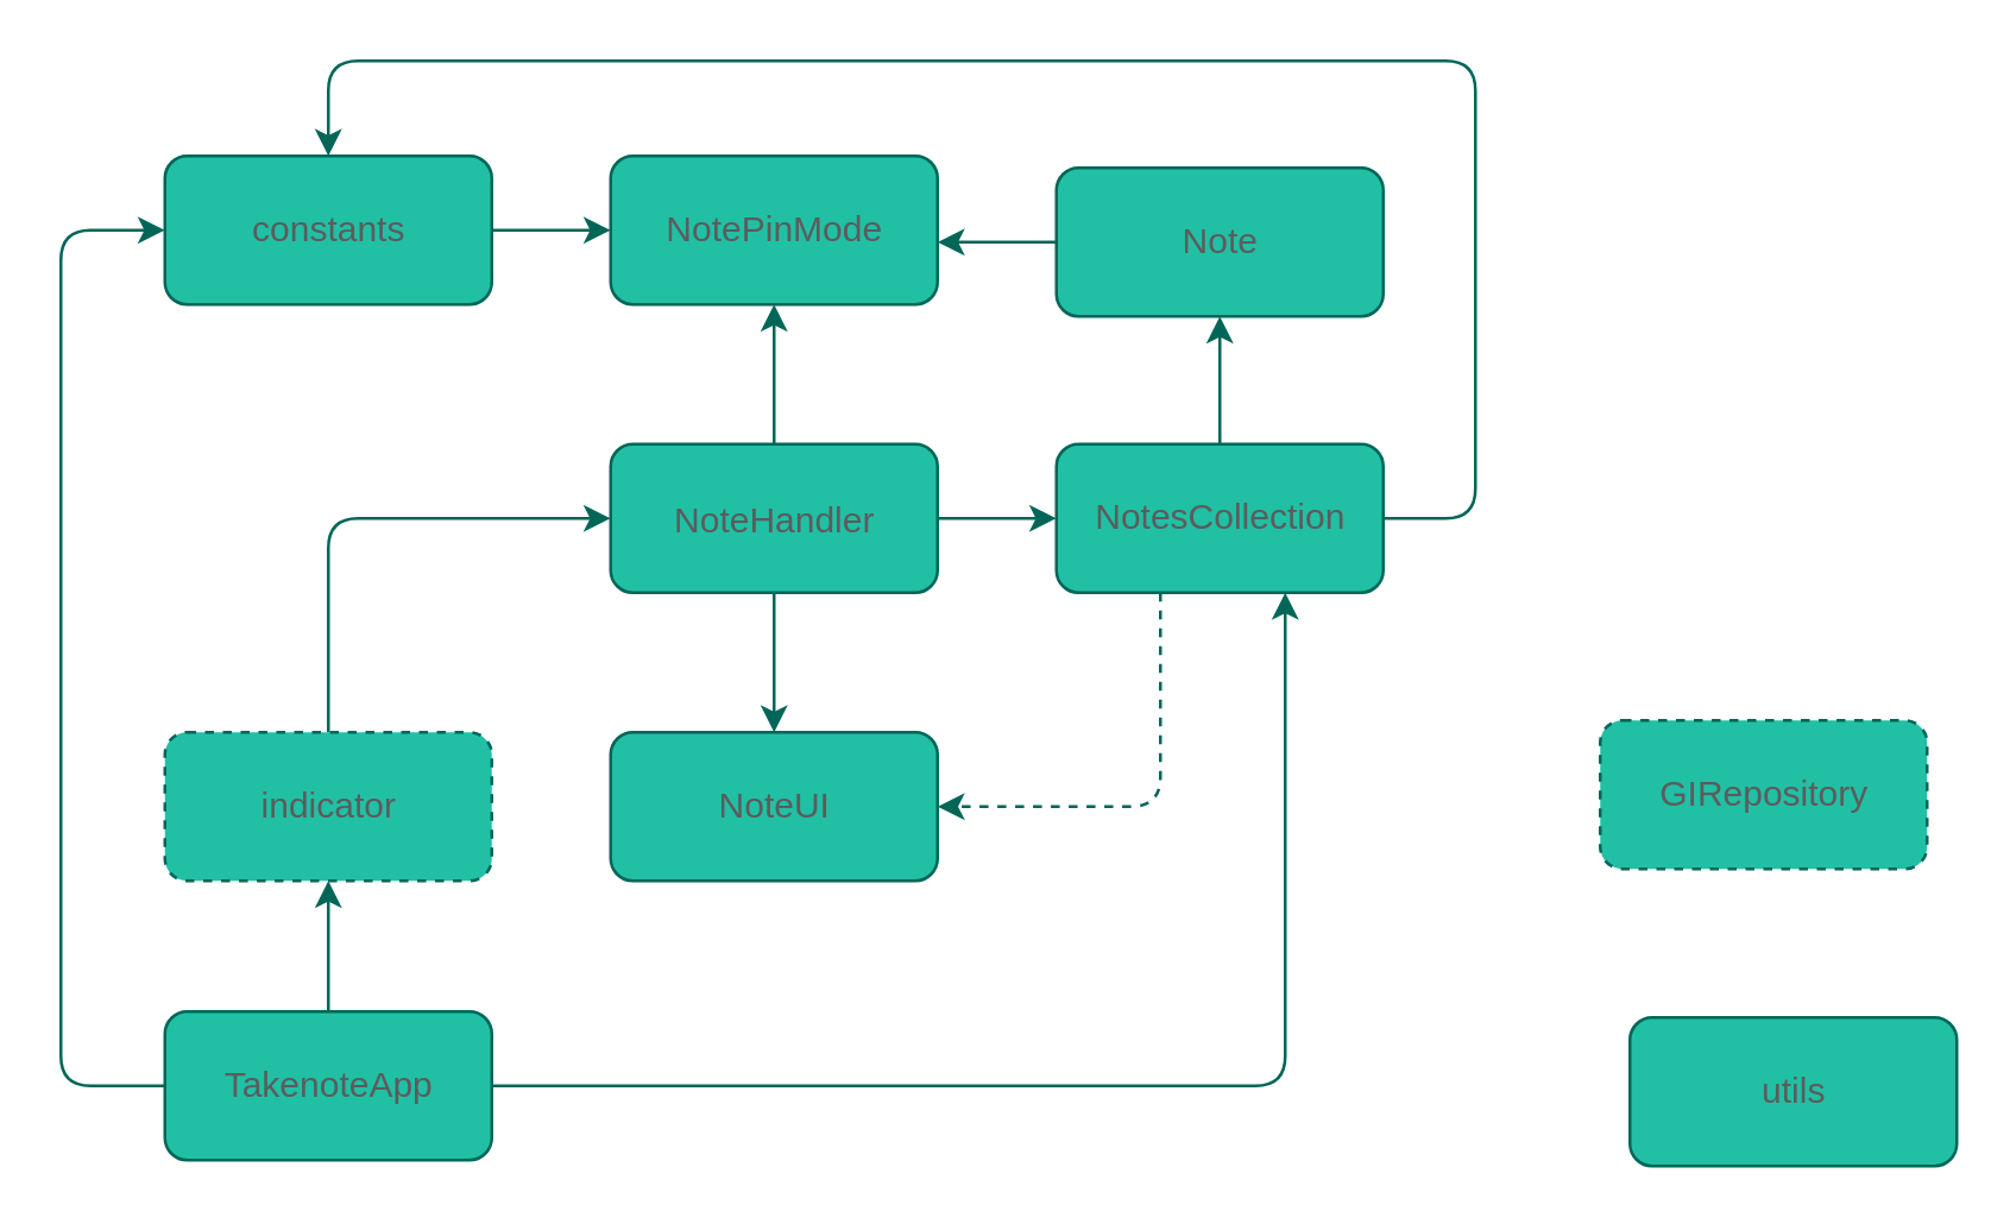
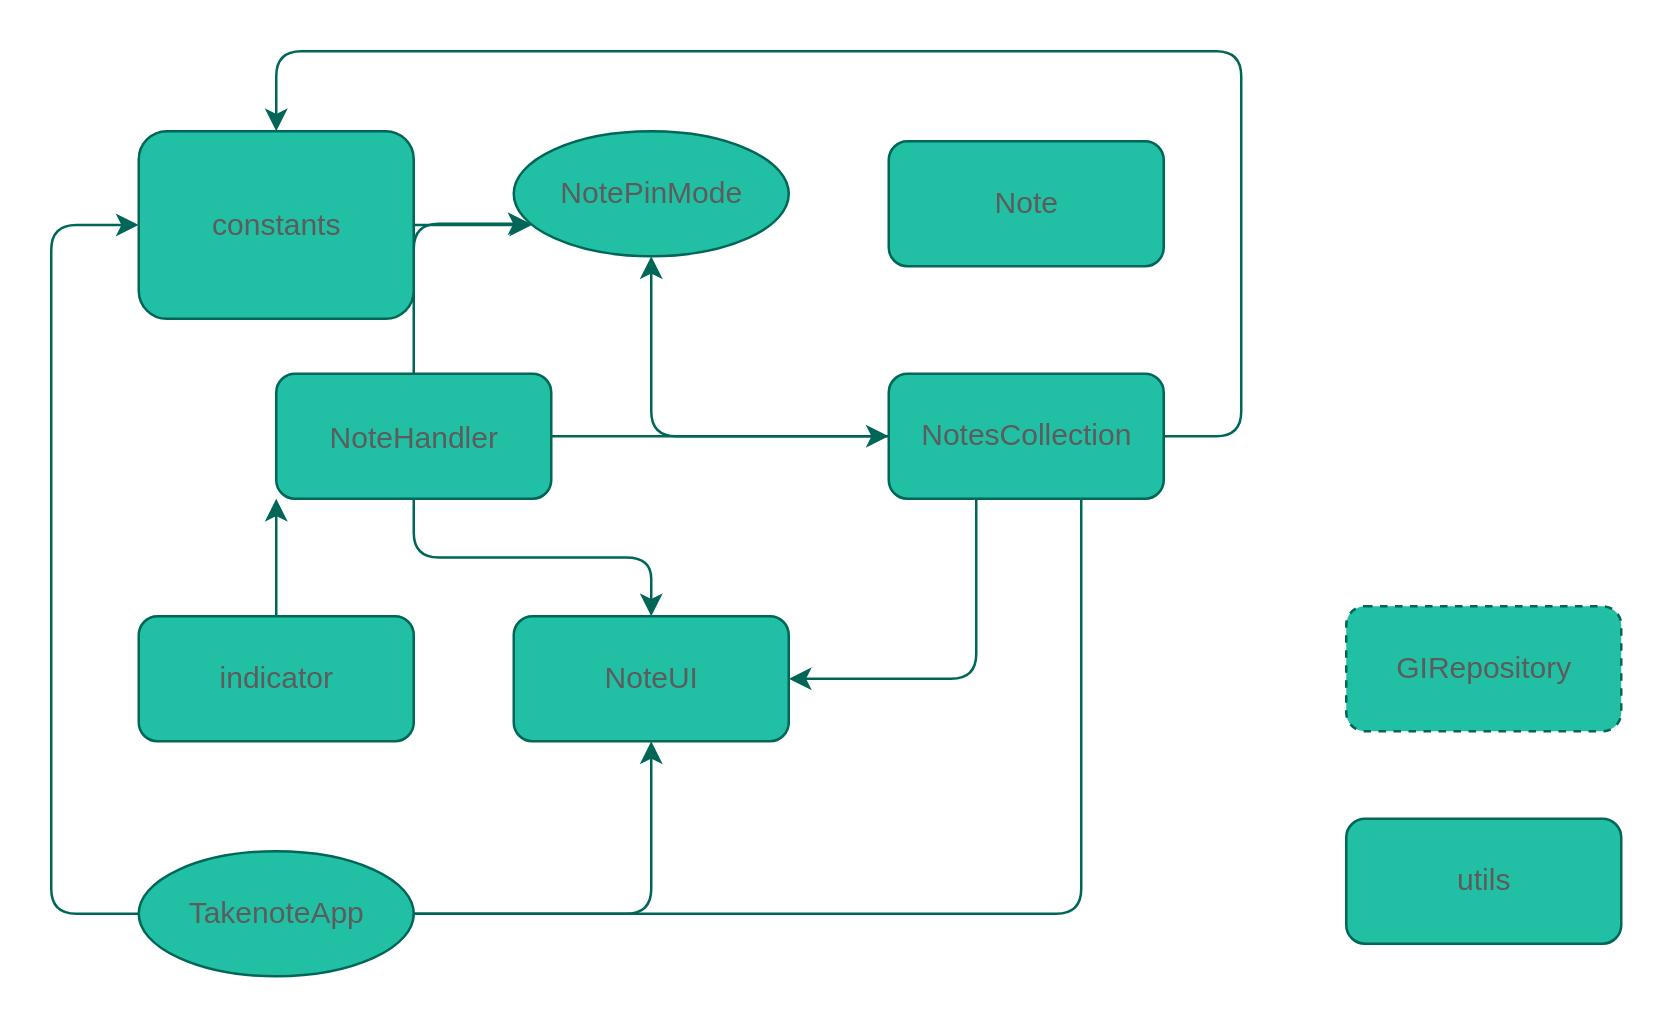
  <mxCell id="0" />
  <mxCell id="1" parent="0" />
  <mxCell id="2" style="edgeStyle=orthogonalEdgeStyle;orthogonalLoop=1;jettySize=auto;html=1;strokeColor=#006658;fontColor=#5C5C5C;" parent="1" source="17" target="4" edge="1"><mxGeometry relative="1" as="geometry"><Array as="points"><mxPoint x="260" y="89" /></Array></mxGeometry></mxCell>
  <mxCell id="3" value="NoteUI" style="html=1;fillColor=#21C0A5;strokeColor=#006658;fontColor=#5C5C5C;rounded=1;" parent="1" vertex="1"><mxGeometry x="205" y="246" width="110" height="50" as="geometry" /></mxCell>
- <mxCell id="4" value="NotePinMode" style="html=1;fillColor=#21C0A5;strokeColor=#006658;fontColor=#5C5C5C;rounded=1;" parent="1" vertex="1"><mxGeometry x="205" y="52" width="110" height="50" as="geometry" /></mxCell>
- <mxCell id="5" style="edgeStyle=orthogonalEdgeStyle;orthogonalLoop=1;jettySize=auto;html=1;strokeColor=#006658;fontColor=#5C5C5C;" parent="1" source="6" target="4" edge="1"><mxGeometry relative="1" as="geometry"><Array as="points"><mxPoint x="358" y="77" /><mxPoint x="358" y="77" /></Array></mxGeometry></mxCell>
+ <mxCell id="4" value="NotePinMode" style="ellipse;html=1;fillColor=#21C0A5;strokeColor=#006658;fontColor=#5C5C5C;" parent="1" vertex="1"><mxGeometry x="205" y="52" width="110" height="50" as="geometry" /></mxCell>
  <mxCell id="6" value="Note" style="html=1;fillColor=#21C0A5;strokeColor=#006658;fontColor=#5C5C5C;rounded=1;" parent="1" vertex="1"><mxGeometry x="355" y="56" width="110" height="50" as="geometry" /></mxCell>
  <mxCell id="7" style="edgeStyle=orthogonalEdgeStyle;sketch=0;orthogonalLoop=1;jettySize=auto;html=1;strokeColor=#006658;fillColor=#21C0A5;fontColor=#5C5C5C;" parent="1" source="8" target="4" edge="1"><mxGeometry relative="1" as="geometry"><Array as="points"><mxPoint x="130" y="77" /><mxPoint x="130" y="77" /></Array></mxGeometry></mxCell>
- <mxCell id="8" value="constants" style="html=1;fillColor=#21C0A5;strokeColor=#006658;fontColor=#5C5C5C;rounded=1;" parent="1" vertex="1"><mxGeometry x="55" y="52" width="110" height="50" as="geometry" /></mxCell>
- <mxCell id="9" style="edgeStyle=orthogonalEdgeStyle;orthogonalLoop=1;jettySize=auto;html=1;strokeColor=#006658;fontColor=#5C5C5C;" parent="1" source="12" target="6" edge="1"><mxGeometry relative="1" as="geometry" /></mxCell>
- <mxCell id="10" style="edgeStyle=orthogonalEdgeStyle;orthogonalLoop=1;jettySize=auto;html=1;strokeColor=#006658;fontColor=#5C5C5C;dashed=1;" parent="1" source="12" target="3" edge="1"><mxGeometry relative="1" as="geometry"><Array as="points"><mxPoint x="390" y="271" /></Array></mxGeometry></mxCell>
+ <mxCell id="8" value="constants" style="html=1;fillColor=#21C0A5;strokeColor=#006658;fontColor=#5C5C5C;rounded=1;" parent="1" vertex="1"><mxGeometry x="55" y="52" width="110" height="75" as="geometry" /></mxCell>
+ <mxCell id="9" style="edgeStyle=orthogonalEdgeStyle;orthogonalLoop=1;jettySize=auto;html=1;strokeColor=#006658;fontColor=#5C5C5C;" parent="1" source="12" target="4" edge="1"><mxGeometry relative="1" as="geometry" /></mxCell>
+ <mxCell id="10" style="edgeStyle=orthogonalEdgeStyle;orthogonalLoop=1;jettySize=auto;html=1;strokeColor=#006658;fontColor=#5C5C5C;" parent="1" source="12" target="3" edge="1"><mxGeometry relative="1" as="geometry"><Array as="points"><mxPoint x="390" y="271" /></Array></mxGeometry></mxCell>
  <mxCell id="11" style="edgeStyle=orthogonalEdgeStyle;sketch=0;orthogonalLoop=1;jettySize=auto;html=1;strokeColor=#006658;fillColor=#21C0A5;fontColor=#5C5C5C;" parent="1" source="12" target="8" edge="1"><mxGeometry relative="1" as="geometry"><Array as="points"><mxPoint x="496" y="174" /><mxPoint x="496" y="20" /><mxPoint x="110" y="20" /></Array></mxGeometry></mxCell>
  <mxCell id="12" value="NotesCollection" style="html=1;fillColor=#21C0A5;strokeColor=#006658;fontColor=#5C5C5C;rounded=1;" parent="1" vertex="1"><mxGeometry x="355" y="149" width="110" height="50" as="geometry" /></mxCell>
  <mxCell id="13" style="edgeStyle=orthogonalEdgeStyle;sketch=0;orthogonalLoop=1;jettySize=auto;html=1;strokeColor=#006658;fillColor=#21C0A5;fontColor=#5C5C5C;" parent="1" source="14" target="17" edge="1"><mxGeometry relative="1" as="geometry"><Array as="points"><mxPoint x="110" y="174" /></Array></mxGeometry></mxCell>
- <mxCell id="14" value="indicator" style="html=1;fillColor=#21C0A5;strokeColor=#006658;fontColor=#5C5C5C;rounded=1;dashed=1;" parent="1" vertex="1"><mxGeometry x="55" y="246" width="110" height="50" as="geometry" /></mxCell>
+ <mxCell id="14" value="indicator" style="html=1;fillColor=#21C0A5;strokeColor=#006658;fontColor=#5C5C5C;rounded=1;" parent="1" vertex="1"><mxGeometry x="55" y="246" width="110" height="50" as="geometry" /></mxCell>
  <mxCell id="15" style="edgeStyle=orthogonalEdgeStyle;sketch=0;orthogonalLoop=1;jettySize=auto;html=1;strokeColor=#006658;fillColor=#21C0A5;fontColor=#5C5C5C;" parent="1" source="17" target="3" edge="1"><mxGeometry relative="1" as="geometry" /></mxCell>
  <mxCell id="16" style="edgeStyle=orthogonalEdgeStyle;sketch=0;orthogonalLoop=1;jettySize=auto;html=1;strokeColor=#006658;fillColor=#21C0A5;fontColor=#5C5C5C;" parent="1" source="17" target="12" edge="1"><mxGeometry relative="1" as="geometry" /></mxCell>
- <mxCell id="17" value="&lt;div style=&quot;line-height: 20px&quot;&gt;&lt;div style=&quot;line-height: 20px&quot;&gt;NoteHandler&lt;/div&gt;&lt;/div&gt;" style="html=1;fillColor=#21C0A5;strokeColor=#006658;fontColor=#5C5C5C;rounded=1;" parent="1" vertex="1"><mxGeometry x="205" y="149" width="110" height="50" as="geometry" /></mxCell>
- <mxCell id="18" style="edgeStyle=orthogonalEdgeStyle;sketch=0;orthogonalLoop=1;jettySize=auto;html=1;strokeColor=#006658;fillColor=#21C0A5;fontColor=#5C5C5C;" parent="1" source="21" target="14" edge="1"><mxGeometry relative="1" as="geometry" /></mxCell>
- <mxCell id="19" style="edgeStyle=orthogonalEdgeStyle;sketch=0;orthogonalLoop=1;jettySize=auto;html=1;strokeColor=#006658;fillColor=#21C0A5;fontColor=#5C5C5C;" parent="1" source="21" target="12" edge="1"><mxGeometry relative="1" as="geometry"><Array as="points"><mxPoint x="432" y="365" /></Array></mxGeometry></mxCell>
+ <mxCell id="17" value="&lt;div style=&quot;line-height: 20px&quot;&gt;&lt;div style=&quot;line-height: 20px&quot;&gt;NoteHandler&lt;/div&gt;&lt;/div&gt;" style="html=1;fillColor=#21C0A5;strokeColor=#006658;fontColor=#5C5C5C;rounded=1;" parent="1" vertex="1"><mxGeometry x="110" y="149" width="110" height="50" as="geometry" /></mxCell>
+ <mxCell id="18" style="edgeStyle=orthogonalEdgeStyle;sketch=0;orthogonalLoop=1;jettySize=auto;html=1;strokeColor=#006658;fillColor=#21C0A5;fontColor=#5C5C5C;" parent="1" source="21" target="3" edge="1"><mxGeometry relative="1" as="geometry" /></mxCell>
+ <mxCell id="19" style="edgeStyle=orthogonalEdgeStyle;sketch=0;orthogonalLoop=1;jettySize=auto;html=1;strokeColor=#006658;fillColor=#21C0A5;fontColor=#5C5C5C;endArrow=none;" parent="1" source="21" target="12" edge="1"><mxGeometry relative="1" as="geometry"><Array as="points"><mxPoint x="432" y="365" /></Array></mxGeometry></mxCell>
  <mxCell id="20" style="edgeStyle=orthogonalEdgeStyle;sketch=0;orthogonalLoop=1;jettySize=auto;html=1;strokeColor=#006658;fillColor=#21C0A5;fontColor=#5C5C5C;" parent="1" source="21" target="8" edge="1"><mxGeometry relative="1" as="geometry"><Array as="points"><mxPoint x="20" y="365" /></Array></mxGeometry></mxCell>
- <mxCell id="21" value="TakenoteApp" style="html=1;fillColor=#21C0A5;strokeColor=#006658;fontColor=#5C5C5C;rounded=1;" parent="1" vertex="1"><mxGeometry x="55" y="340" width="110" height="50" as="geometry" /></mxCell>
- <mxCell id="22" value="utils" style="html=1;fillColor=#21C0A5;strokeColor=#006658;fontColor=#5C5C5C;rounded=1;" vertex="1" parent="1"><mxGeometry x="548" y="342" width="110" height="50" as="geometry" /></mxCell>
+ <mxCell id="21" value="TakenoteApp" style="ellipse;html=1;fillColor=#21C0A5;strokeColor=#006658;fontColor=#5C5C5C;" parent="1" vertex="1"><mxGeometry x="55" y="340" width="110" height="50" as="geometry" /></mxCell>
+ <mxCell id="22" value="utils" style="html=1;fillColor=#21C0A5;strokeColor=#006658;fontColor=#5C5C5C;rounded=1;" vertex="1" parent="1"><mxGeometry x="538" y="327" width="110" height="50" as="geometry" /></mxCell>
  <mxCell id="23" value="GIRepository" style="html=1;fillColor=#21C0A5;strokeColor=#006658;fontColor=#5C5C5C;rounded=1;dashed=1;" vertex="1" parent="1"><mxGeometry x="538" y="242" width="110" height="50" as="geometry" /></mxCell>
